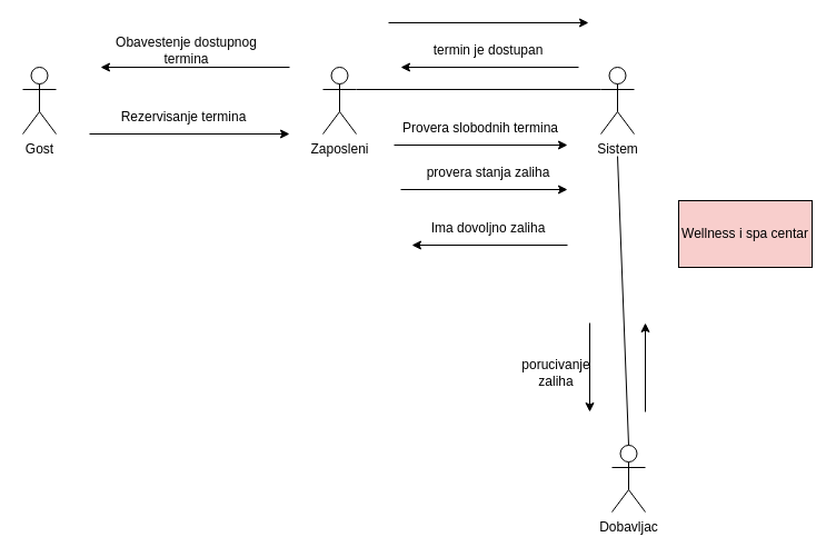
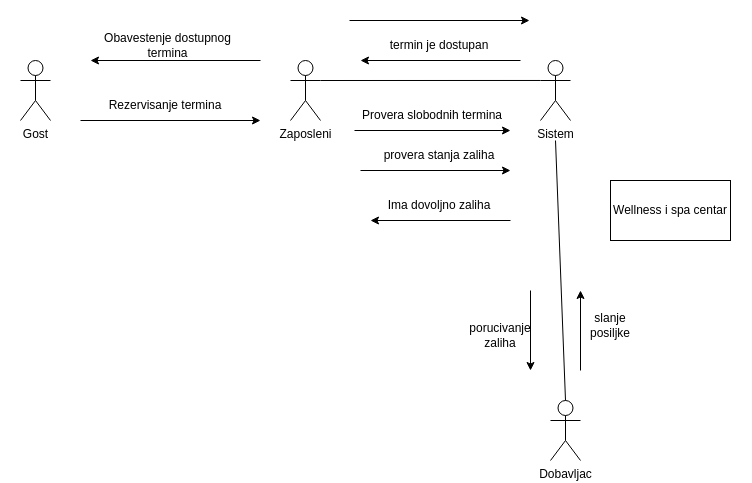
  <mxCell id="0" />
  <mxCell id="1" parent="0" />
  <mxCell id="2" value="Gost" style="shape=umlActor;verticalLabelPosition=bottom;verticalAlign=top;html=1;outlineConnect=0;" vertex="1" parent="1"><mxGeometry x="20" y="60" width="30" height="60" as="geometry" /></mxCell>
  <mxCell id="3" value="Zaposleni" style="shape=umlActor;verticalLabelPosition=bottom;verticalAlign=top;html=1;outlineConnect=0;" vertex="1" parent="1"><mxGeometry x="290" y="60" width="30" height="60" as="geometry" /></mxCell>
  <mxCell id="4" value="Sistem" style="shape=umlActor;verticalLabelPosition=bottom;verticalAlign=top;html=1;outlineConnect=0;" vertex="1" parent="1"><mxGeometry x="540" y="60" width="30" height="60" as="geometry" /></mxCell>
  <mxCell id="5" value="Dobavljac" style="shape=umlActor;verticalLabelPosition=bottom;verticalAlign=top;html=1;outlineConnect=0;" vertex="1" parent="1"><mxGeometry x="550" y="400" width="30" height="60" as="geometry" /></mxCell>
  <mxCell id="6" value="" style="endArrow=none;html=1;rounded=0;entryX=0;entryY=0.333;entryDx=0;entryDy=0;entryPerimeter=0;" edge="1" parent="1" target="4"><mxGeometry width="50" height="50" relative="1" as="geometry"><mxPoint x="320" y="80" as="sourcePoint" /><mxPoint x="370" y="30" as="targetPoint" /></mxGeometry></mxCell>
  <mxCell id="7" value="" style="endArrow=classic;html=1;rounded=0;" edge="1" parent="1"><mxGeometry width="50" height="50" relative="1" as="geometry"><mxPoint x="80" y="120" as="sourcePoint" /><mxPoint x="260" y="120" as="targetPoint" /></mxGeometry></mxCell>
  <mxCell id="8" value="Rezervisanje termina" style="text;html=1;align=center;verticalAlign=middle;whiteSpace=wrap;rounded=0;" vertex="1" parent="1"><mxGeometry x="80" y="90" width="170" height="30" as="geometry" /></mxCell>
  <mxCell id="9" value="" style="endArrow=classic;html=1;rounded=0;" edge="1" parent="1"><mxGeometry width="50" height="50" relative="1" as="geometry"><mxPoint x="520" y="60" as="sourcePoint" /><mxPoint x="360" y="60" as="targetPoint" /></mxGeometry></mxCell>
  <mxCell id="10" value="" style="endArrow=classic;html=1;rounded=0;entryX=1;entryY=1;entryDx=0;entryDy=0;" edge="1" parent="1" target="11"><mxGeometry width="50" height="50" relative="1" as="geometry"><mxPoint x="354" y="130" as="sourcePoint" /><mxPoint x="520" y="130" as="targetPoint" /></mxGeometry></mxCell>
  <mxCell id="11" value="Provera slobodnih termina" style="text;html=1;align=center;verticalAlign=middle;whiteSpace=wrap;rounded=0;" vertex="1" parent="1"><mxGeometry x="354" y="100" width="156" height="30" as="geometry" /></mxCell>
  <mxCell id="12" value="termin je dostupan" style="text;html=1;align=center;verticalAlign=middle;whiteSpace=wrap;rounded=0;" vertex="1" parent="1"><mxGeometry x="364" y="30" width="150" height="30" as="geometry" /></mxCell>
  <mxCell id="13" value="" style="endArrow=classic;html=1;rounded=0;" edge="1" parent="1"><mxGeometry width="50" height="50" relative="1" as="geometry"><mxPoint x="260" y="60" as="sourcePoint" /><mxPoint x="90" y="60" as="targetPoint" /></mxGeometry></mxCell>
  <mxCell id="14" value="Obavestenje dostupnog termina" style="text;html=1;align=center;verticalAlign=middle;whiteSpace=wrap;rounded=0;" vertex="1" parent="1"><mxGeometry x="85" y="30" width="165" height="30" as="geometry" /></mxCell>
  <mxCell id="15" value="" style="endArrow=classic;html=1;rounded=0;" edge="1" parent="1"><mxGeometry width="50" height="50" relative="1" as="geometry"><mxPoint x="349" y="20" as="sourcePoint" /><mxPoint x="529" y="20" as="targetPoint" /></mxGeometry></mxCell>
  <mxCell id="16" value="" style="endArrow=classic;html=1;rounded=0;" edge="1" parent="1"><mxGeometry width="50" height="50" relative="1" as="geometry"><mxPoint x="360" y="170" as="sourcePoint" /><mxPoint x="510" y="170" as="targetPoint" /></mxGeometry></mxCell>
  <mxCell id="17" value="provera stanja zaliha" style="text;html=1;align=center;verticalAlign=middle;whiteSpace=wrap;rounded=0;" vertex="1" parent="1"><mxGeometry x="379" y="140" width="120" height="30" as="geometry" /></mxCell>
  <mxCell id="18" value="" style="endArrow=none;html=1;rounded=0;exitX=0.5;exitY=0;exitDx=0;exitDy=0;exitPerimeter=0;" edge="1" parent="1" source="5"><mxGeometry width="50" height="50" relative="1" as="geometry"><mxPoint x="510" y="190" as="sourcePoint" /><mxPoint x="555" y="140" as="targetPoint" /></mxGeometry></mxCell>
  <mxCell id="19" value="" style="endArrow=classic;html=1;rounded=0;" edge="1" parent="1"><mxGeometry width="50" height="50" relative="1" as="geometry"><mxPoint x="530" y="290" as="sourcePoint" /><mxPoint x="530" y="370" as="targetPoint" /></mxGeometry></mxCell>
  <mxCell id="20" value="porucivanje zaliha" style="text;html=1;align=center;verticalAlign=middle;whiteSpace=wrap;rounded=0;" vertex="1" parent="1"><mxGeometry x="470" y="300" width="60" height="70" as="geometry" /></mxCell>
  <mxCell id="21" value="" style="endArrow=classic;html=1;rounded=0;" edge="1" parent="1"><mxGeometry width="50" height="50" relative="1" as="geometry"><mxPoint x="580" y="370" as="sourcePoint" /><mxPoint x="580" y="290" as="targetPoint" /></mxGeometry></mxCell>
+ <mxCell id="22" value="slanje posiljke" style="text;html=1;align=center;verticalAlign=middle;whiteSpace=wrap;rounded=0;" vertex="1" parent="1"><mxGeometry x="580" y="310" width="60" height="30" as="geometry" /></mxCell>
  <mxCell id="23" value="" style="endArrow=classic;html=1;rounded=0;" edge="1" parent="1"><mxGeometry width="50" height="50" relative="1" as="geometry"><mxPoint x="510" y="220" as="sourcePoint" /><mxPoint x="370" y="220" as="targetPoint" /></mxGeometry></mxCell>
  <mxCell id="24" value="Ima dovoljno zaliha" style="text;html=1;align=center;verticalAlign=middle;whiteSpace=wrap;rounded=0;" vertex="1" parent="1"><mxGeometry x="374" y="190" width="130" height="30" as="geometry" /></mxCell>
- <mxCell id="25" value="Wellness i spa centar" style="rounded=0;whiteSpace=wrap;html=1;fillColor=#f8cecc;" vertex="1" parent="1"><mxGeometry x="610" y="180" width="120" height="60" as="geometry" /></mxCell>
+ <mxCell id="25" value="Wellness i spa centar" style="rounded=0;whiteSpace=wrap;html=1;" vertex="1" parent="1"><mxGeometry x="610" y="180" width="120" height="60" as="geometry" /></mxCell>
